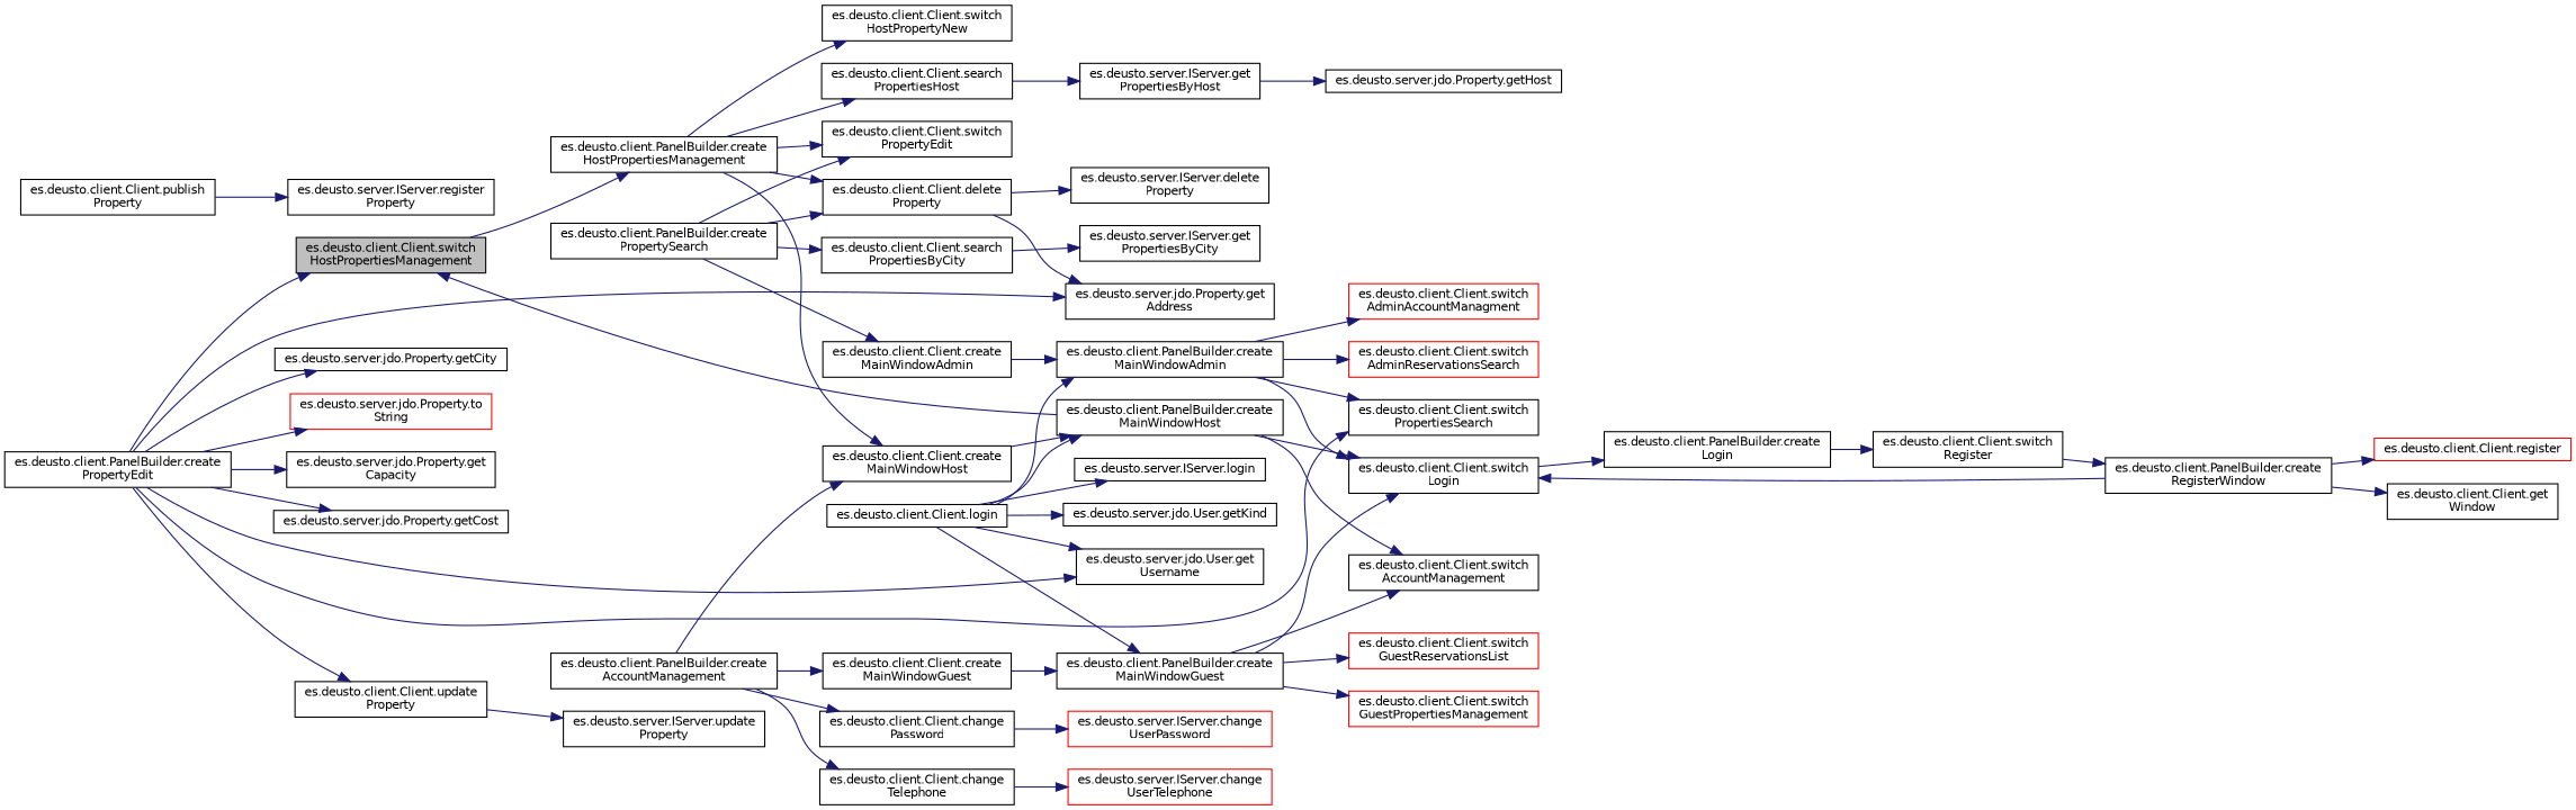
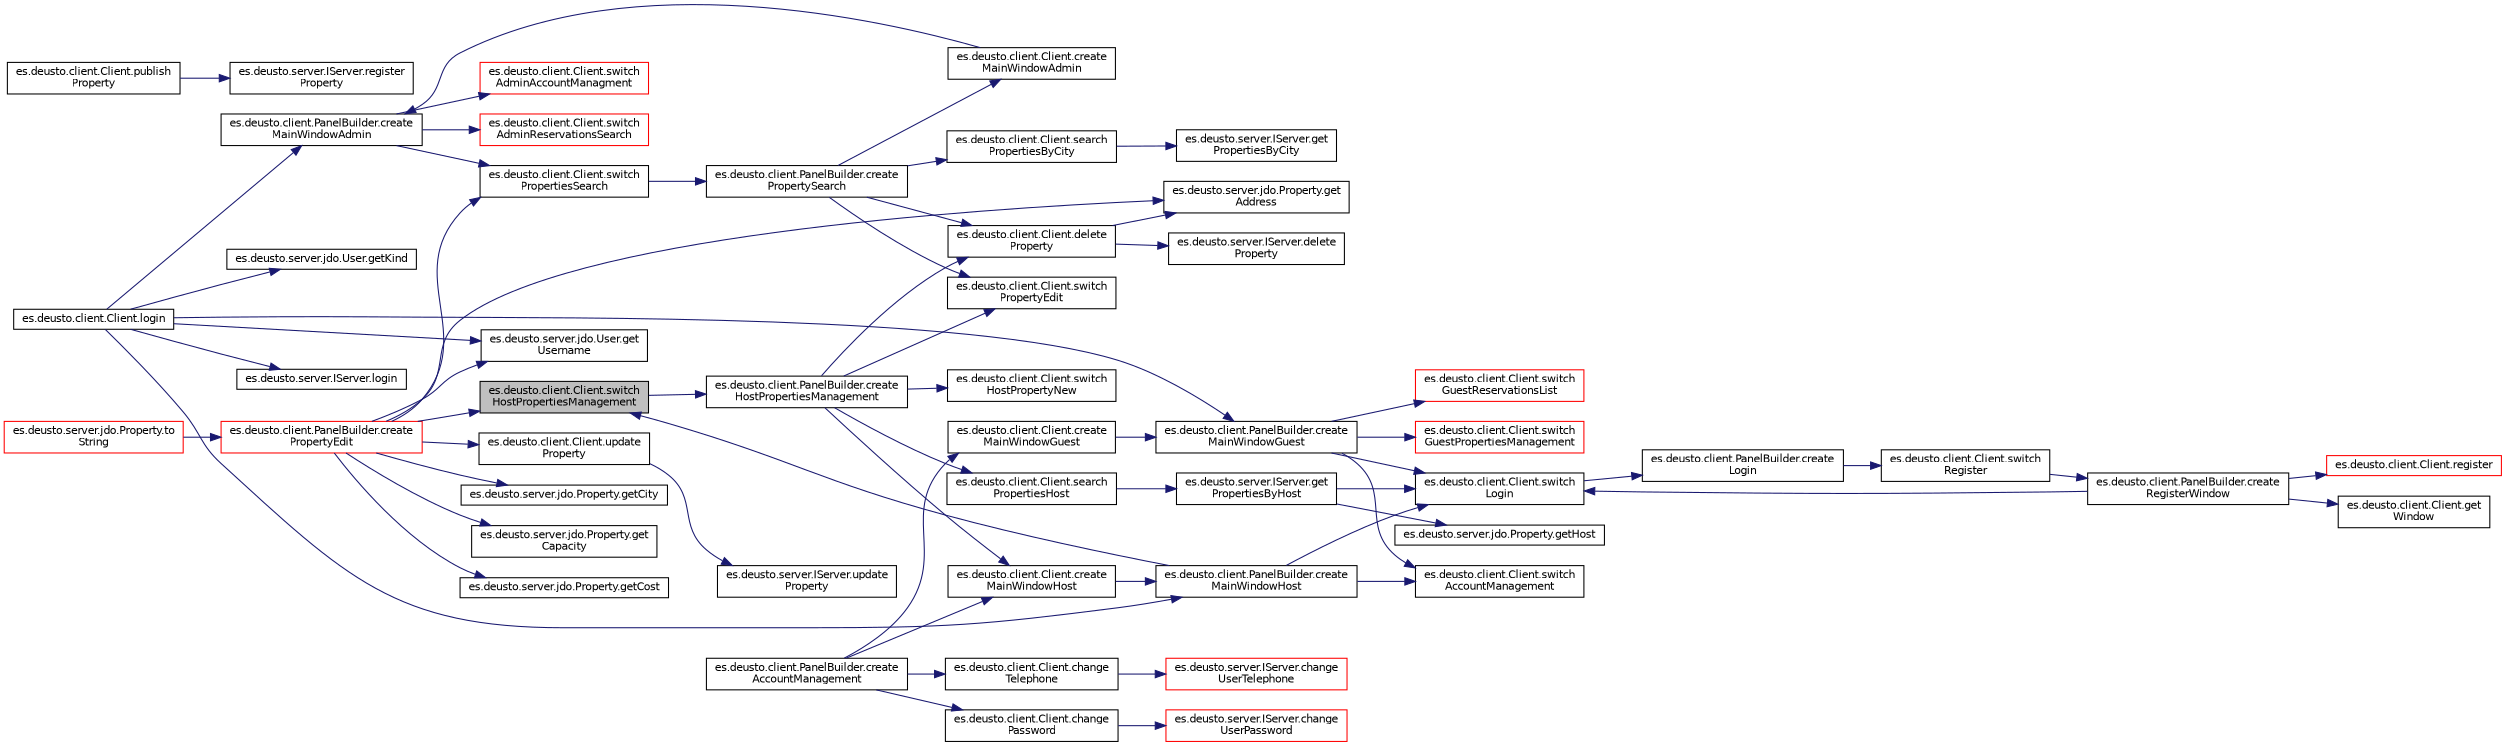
  digraph {
    rankdir=LR
    node [color=black fillcolor=white fontname=Helvetica fontsize=10 shape=record style=filled]
    edge [color=midnightblue fontname=Helvetica fontsize=10 labelfontname=Helvetica labelfontsize=10 style=solid]
    n1 [fillcolor=grey75 fontcolor=black height=0.2 label="es.deusto.client.Client.switch\lHostPropertiesManagement" width=0.4]
    n2 [height=0.2 label="es.deusto.client.PanelBuilder.create\lHostPropertiesManagement" width=0.4]
    n3 [height=0.2 label="es.deusto.client.Client.search\lPropertiesHost" width=0.4]
    n4 [height=0.2 label="es.deusto.client.Client.delete\lProperty" width=0.4]
    n5 [height=0.2 label="es.deusto.client.Client.switch\lPropertyEdit" width=0.4]
    n6 [height=0.2 label="es.deusto.client.Client.create\lMainWindowHost" width=0.4]
    n7 [height=0.2 label="es.deusto.client.Client.switch\lHostPropertyNew" width=0.4]
    n8 [height=0.2 label="es.deusto.server.IServer.get\lPropertiesByHost" width=0.4]
    n9 [height=0.2 label="es.deusto.server.IServer.delete\lProperty" width=0.4]
    n10 [height=0.2 label="es.deusto.server.jdo.Property.get\lAddress" width=0.4]
    n11 [height=0.2 label="es.deusto.client.PanelBuilder.create\lMainWindowHost" width=0.4]
    n12 [height=0.2 label="es.deusto.server.jdo.Property.getHost" width=0.4]
-   n13 [height=0.2 label="es.deusto.client.PanelBuilder.create\lPropertyEdit" width=0.4]
+   n13 [color=red height=0.2 label="es.deusto.client.PanelBuilder.create\lPropertyEdit" width=0.4]
    n14 [height=0.2 label="es.deusto.server.jdo.Property.getCity" width=0.4]
    n15 [color=red height=0.2 label="es.deusto.server.jdo.Property.to\lString" width=0.4]
    n16 [height=0.2 label="es.deusto.server.jdo.Property.get\lCapacity" width=0.4]
    n17 [height=0.2 label="es.deusto.server.jdo.Property.getCost" width=0.4]
    n18 [height=0.2 label="es.deusto.client.Client.switch\lPropertiesSearch" width=0.4]
    n19 [height=0.2 label="es.deusto.server.jdo.User.get\lUsername" width=0.4]
    n20 [height=0.2 label="es.deusto.client.Client.update\lProperty" width=0.4]
    n21 [height=0.2 label="es.deusto.client.PanelBuilder.create\lPropertySearch" width=0.4]
    n22 [height=0.2 label="es.deusto.server.IServer.update\lProperty" width=0.4]
    n23 [height=0.2 label="es.deusto.client.Client.search\lPropertiesByCity" width=0.4]
    n24 [height=0.2 label="es.deusto.client.Client.create\lMainWindowAdmin" width=0.4]
    n25 [height=0.2 label="es.deusto.server.IServer.get\lPropertiesByCity" width=0.4]
    n26 [height=0.2 label="es.deusto.client.PanelBuilder.create\lMainWindowAdmin" width=0.4]
    n27 [color=red height=0.2 label="es.deusto.client.Client.switch\lAdminAccountManagment" width=0.4]
    n28 [color=red height=0.2 label="es.deusto.client.Client.switch\lAdminReservationsSearch" width=0.4]
    n29 [height=0.2 label="es.deusto.client.Client.switch\lLogin" width=0.4]
    n30 [height=0.2 label="es.deusto.client.PanelBuilder.create\lLogin" width=0.4]
    n31 [height=0.2 label="es.deusto.client.Client.switch\lRegister" width=0.4]
    n32 [height=0.2 label="es.deusto.client.Client.login" width=0.4]
    n33 [height=0.2 label="es.deusto.server.IServer.login" width=0.4]
    n34 [height=0.2 label="es.deusto.server.jdo.User.getKind" width=0.4]
    n35 [height=0.2 label="es.deusto.client.PanelBuilder.create\lMainWindowGuest" width=0.4]
    n36 [height=0.2 label="es.deusto.client.PanelBuilder.create\lRegisterWindow" width=0.4]
    n37 [height=0.2 label="es.deusto.client.Client.switch\lAccountManagement" width=0.4]
    n38 [color=red height=0.2 label="es.deusto.client.Client.switch\lGuestPropertiesManagement" width=0.4]
    n39 [color=red height=0.2 label="es.deusto.client.Client.switch\lGuestReservationsList" width=0.4]
    n40 [height=0.2 label="es.deusto.client.PanelBuilder.create\lAccountManagement" width=0.4]
    n41 [height=0.2 label="es.deusto.client.Client.create\lMainWindowGuest" width=0.4]
    n42 [height=0.2 label="es.deusto.client.Client.change\lPassword" width=0.4]
    n43 [height=0.2 label="es.deusto.client.Client.change\lTelephone" width=0.4]
    n44 [color=red height=0.2 label="es.deusto.server.IServer.change\lUserPassword" width=0.4]
    n45 [color=red height=0.2 label="es.deusto.server.IServer.change\lUserTelephone" width=0.4]
    n46 [color=red height=0.2 label="es.deusto.client.Client.register" width=0.4]
    n47 [height=0.2 label="es.deusto.client.Client.get\lWindow" width=0.4]
    n48 [height=0.2 label="es.deusto.client.Client.publish\lProperty" width=0.4]
    n49 [height=0.2 label="es.deusto.server.IServer.register\lProperty" width=0.4]
    n1 -> n2
    n2 -> n3
    n2 -> n4
    n2 -> n5
    n2 -> n6
    n2 -> n7
    n3 -> n8
    n4 -> n9
    n4 -> n10
    n6 -> n11
    n8 -> n12
    n11 -> n1
    n11 -> n29
    n11 -> n37
    n13 -> n1
    n13 -> n10
    n13 -> n14
-   n13 -> n15
+   n15 -> n13
    n13 -> n16
    n13 -> n17
    n13 -> n18
    n13 -> n19
    n13 -> n20
+   n18 -> n21
    n20 -> n22
    n21 -> n4
    n21 -> n5
    n21 -> n23
    n21 -> n24
    n23 -> n25
    n24 -> n26
    n26 -> n18
    n26 -> n27
    n26 -> n28
-   n26 -> n29
+   n8 -> n29
    n29 -> n30
    n30 -> n31
    n31 -> n36
    n32 -> n11
    n32 -> n19
    n32 -> n26
    n32 -> n33
    n32 -> n34
    n32 -> n35
    n35 -> n29
    n35 -> n37
    n35 -> n38
    n35 -> n39
    n36 -> n29
    n36 -> n46
    n36 -> n47
    n40 -> n6
    n40 -> n41
    n40 -> n42
    n40 -> n43
    n41 -> n35
    n42 -> n44
    n43 -> n45
    n48 -> n49
  }
